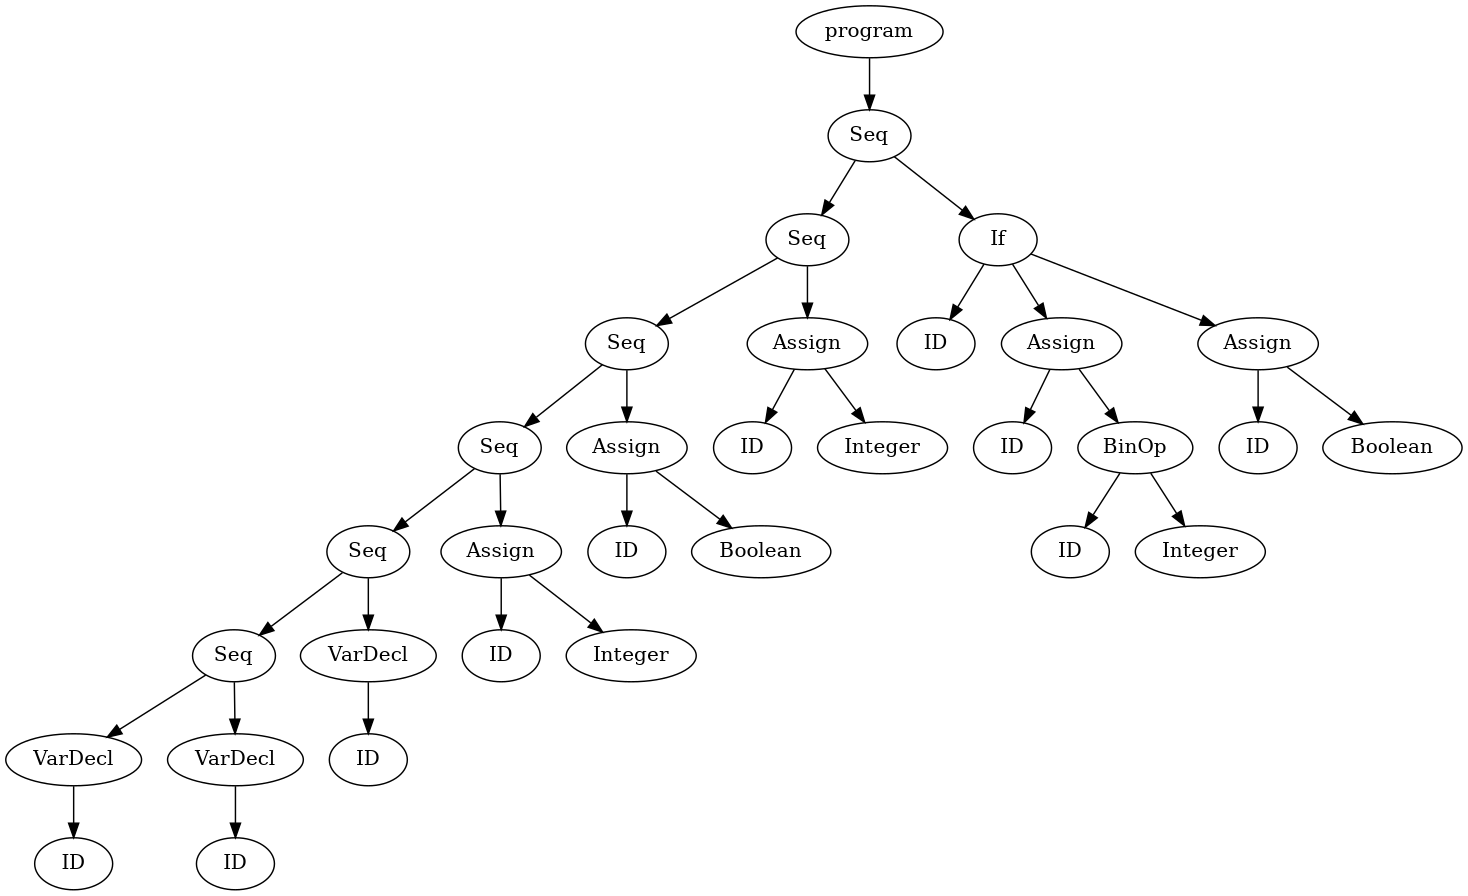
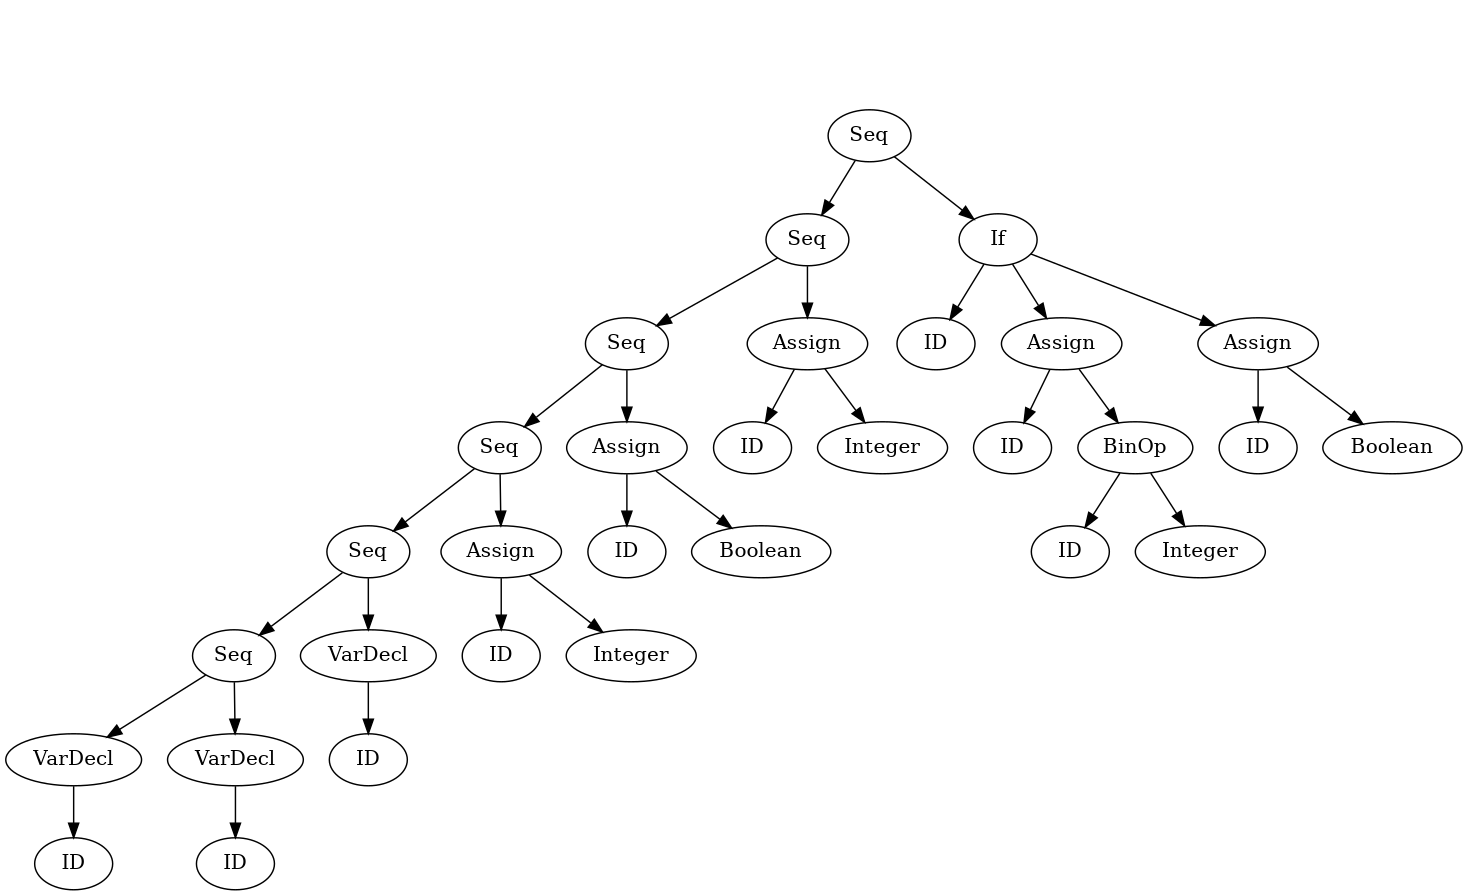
  digraph {
-   n1 [label=program]
    n2 [label=Seq]
    n3 [label=Seq]
    n4 [label=If]
    n5 [label=Seq]
    n6 [label=Assign]
    n7 [label=Seq]
    n8 [label=Assign]
    n9 [label=Seq]
    n10 [label=Assign]
    n11 [label=Seq]
    n12 [label=VarDecl]
    n13 [label=VarDecl]
    n14 [label=VarDecl]
    n15 [label=ID]
    n16 [label=ID]
    n17 [label=ID]
    n18 [label=ID]
    n19 [label=Integer]
    n20 [label=ID]
    n21 [label=Boolean]
    n22 [label=ID]
    n23 [label=Integer]
    n24 [label=ID]
    n25 [label=Assign]
    n26 [label=Assign]
    n27 [label=ID]
    n28 [label=BinOp]
    n29 [label=ID]
    n30 [label=Integer]
    n31 [label=ID]
    n32 [label=Boolean]
-   n1 -> n2
    n2 -> n3
    n2 -> n4
    n3 -> n5
    n3 -> n6
    n4 -> n24
    n4 -> n25
    n4 -> n26
    n5 -> n7
    n5 -> n8
    n6 -> n22
    n6 -> n23
    n7 -> n9
    n7 -> n10
    n8 -> n20
    n8 -> n21
    n9 -> n11
    n9 -> n12
    n10 -> n18
    n10 -> n19
    n11 -> n13
    n11 -> n14
    n12 -> n17
    n13 -> n15
    n14 -> n16
    n25 -> n27
    n25 -> n28
    n26 -> n31
    n26 -> n32
    n28 -> n29
    n28 -> n30
  }
